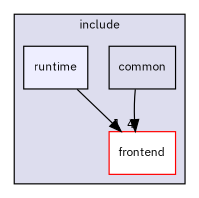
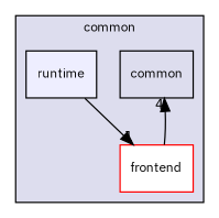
  digraph {
    compound=true
    fontname="IBM Plex Sans"
    node [fontname="IBM Plex Sans" fontsize=10 shape=box style=filled]
    edge [fontname="IBM Plex Sans" labeldistance=1.5 labelfontname=Helvetica labelfontsize=10]
    n1 [label=common style=""]
    n2 [color=red fillcolor=white label=frontend]
    n3 [fillcolor="#eeeeff" label=runtime pencolor=black]
    subgraph cluster_1 {
      bgcolor="#ddddee"
      fontsize=10
-     label=include
+     label=common
      pencolor=black
      n1
      n2
      n3
    }
-   n1 -> n2 [headlabel=4]
+   n2 -> n1 [headlabel=4]
    n3 -> n2 [headlabel=1]
  }
